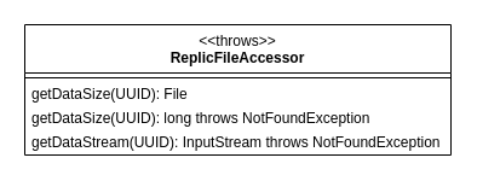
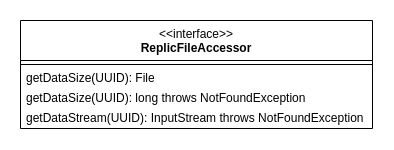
  <mxCell id="0" />
  <mxCell id="1" parent="0" />
- <mxCell id="2" value="&lt;div&gt;&amp;lt;&amp;lt;throws&amp;gt;&amp;gt;&lt;/div&gt;&lt;div&gt;&lt;b&gt;ReplicFileAccessor&lt;/b&gt;&lt;/div&gt;&lt;div&gt;&lt;br&gt;&lt;/div&gt;" style="swimlane;fontStyle=0;align=center;verticalAlign=top;childLayout=stackLayout;horizontal=1;startSize=40;horizontalStack=0;resizeParent=1;resizeParentMax=0;resizeLast=0;collapsible=0;marginBottom=0;html=1;whiteSpace=wrap;" vertex="1" parent="1"><mxGeometry x="20" y="20" width="352" height="108" as="geometry" /></mxCell>
+ <mxCell id="2" value="&lt;div&gt;&amp;lt;&amp;lt;interface&amp;gt;&amp;gt;&lt;/div&gt;&lt;div&gt;&lt;b&gt;ReplicFileAccessor&lt;/b&gt;&lt;/div&gt;&lt;div&gt;&lt;br&gt;&lt;/div&gt;" style="swimlane;fontStyle=0;align=center;verticalAlign=top;childLayout=stackLayout;horizontal=1;startSize=40;horizontalStack=0;resizeParent=1;resizeParentMax=0;resizeLast=0;collapsible=0;marginBottom=0;html=1;whiteSpace=wrap;" vertex="1" parent="1"><mxGeometry x="20" y="20" width="352" height="108" as="geometry" /></mxCell>
  <mxCell id="3" value="" style="line;strokeWidth=1;fillColor=none;align=left;verticalAlign=middle;spacingTop=-1;spacingLeft=3;spacingRight=3;rotatable=0;labelPosition=right;points=[];portConstraint=eastwest;" vertex="1" parent="2"><mxGeometry y="40" width="352" height="8" as="geometry" /></mxCell>
  <mxCell id="4" value="getDataSize(UUID): File" style="text;html=1;strokeColor=none;fillColor=none;align=left;verticalAlign=middle;spacingLeft=4;spacingRight=4;overflow=hidden;rotatable=0;points=[[0,0.5],[1,0.5]];portConstraint=eastwest;whiteSpace=wrap;" vertex="1" parent="2"><mxGeometry y="48" width="352" height="20" as="geometry" /></mxCell>
  <mxCell id="5" value="getDataSize(UUID): long throws NotFoundException" style="text;html=1;strokeColor=none;fillColor=none;align=left;verticalAlign=middle;spacingLeft=4;spacingRight=4;overflow=hidden;rotatable=0;points=[[0,0.5],[1,0.5]];portConstraint=eastwest;whiteSpace=wrap;" vertex="1" parent="2"><mxGeometry y="68" width="352" height="20" as="geometry" /></mxCell>
  <mxCell id="6" value="getDataStream(UUID): InputStream throws NotFoundException" style="text;html=1;strokeColor=none;fillColor=none;align=left;verticalAlign=middle;spacingLeft=4;spacingRight=4;overflow=hidden;rotatable=0;points=[[0,0.5],[1,0.5]];portConstraint=eastwest;whiteSpace=wrap;" vertex="1" parent="2"><mxGeometry y="88" width="352" height="20" as="geometry" /></mxCell>
